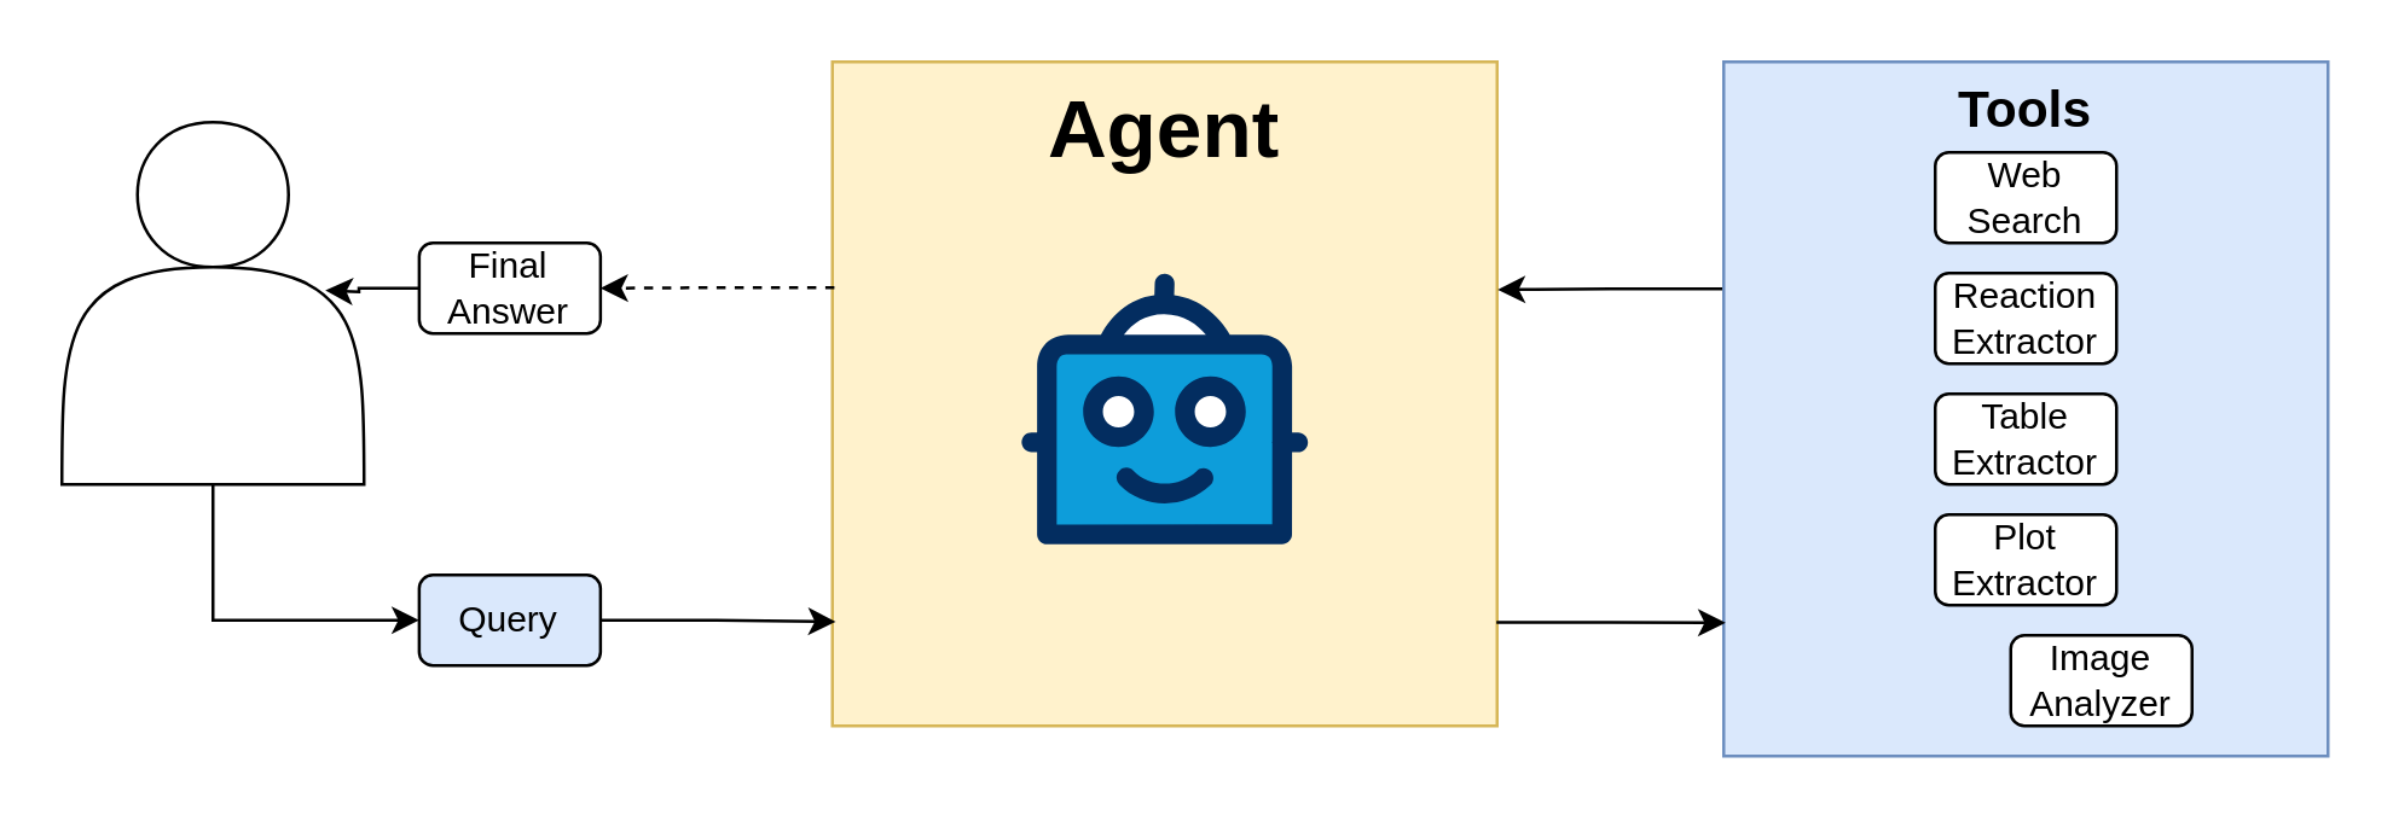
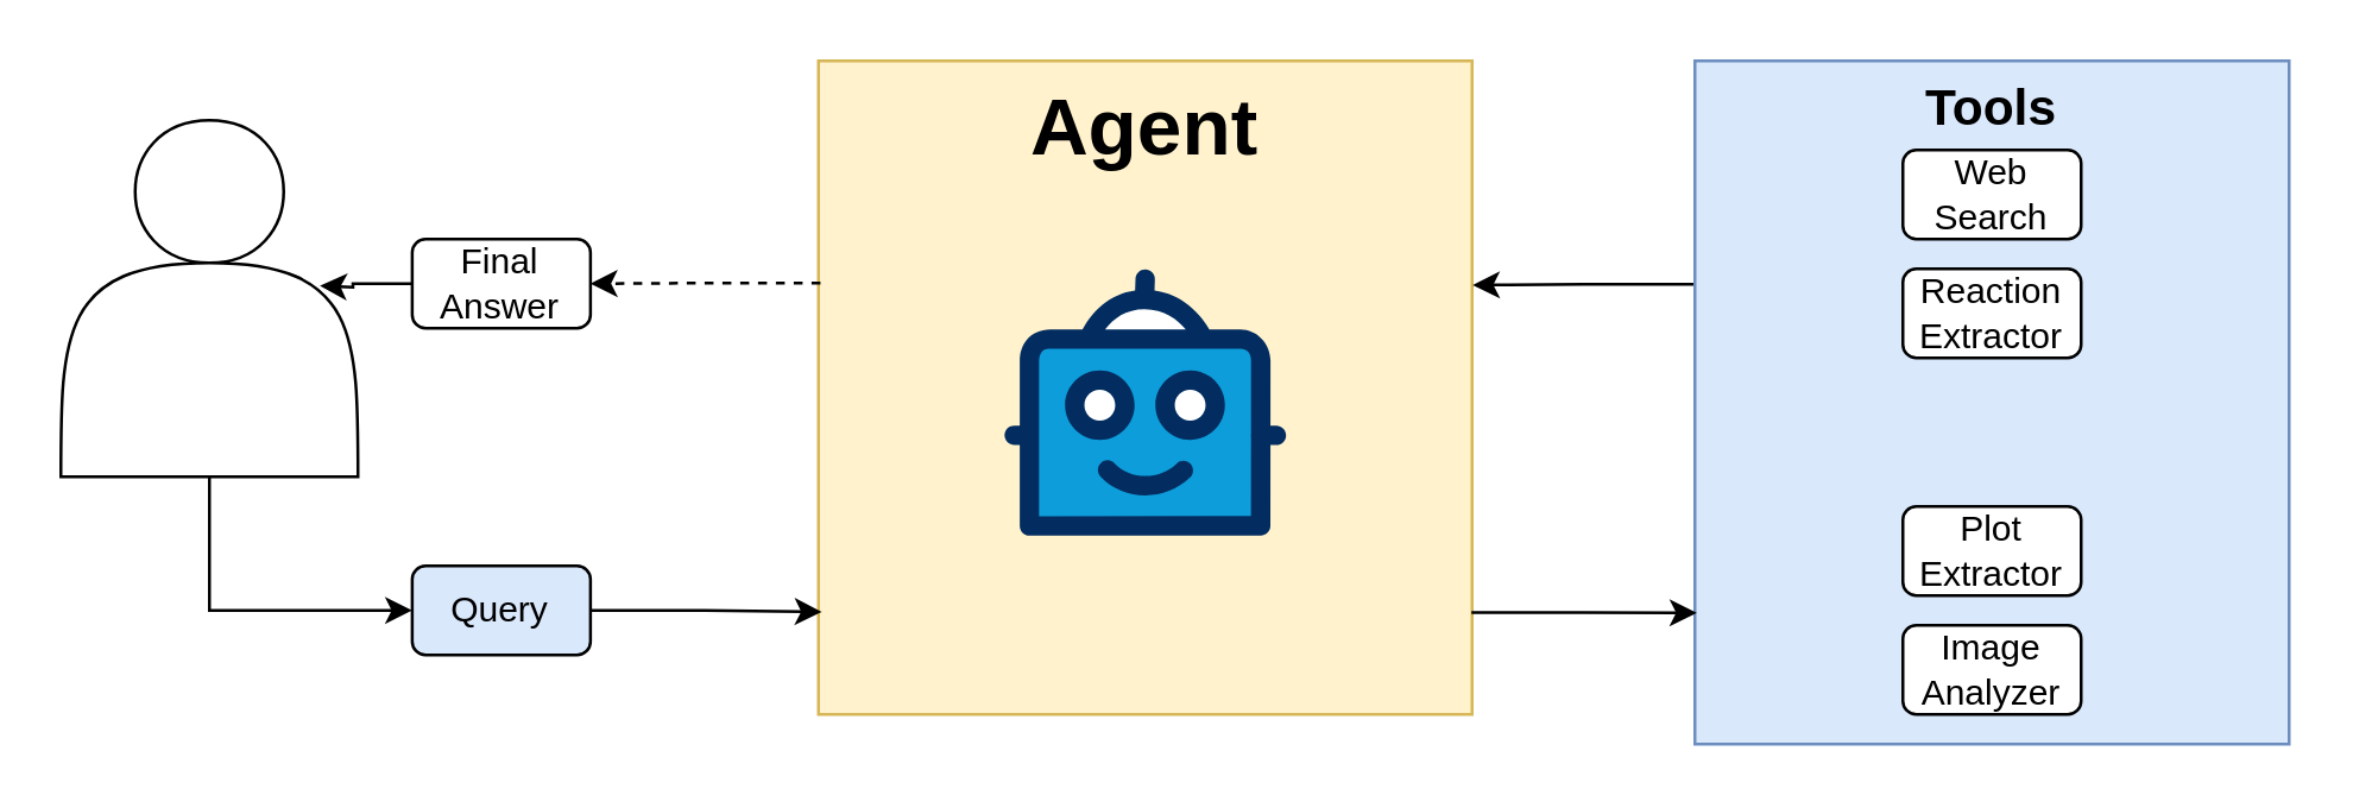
  <mxCell id="0" />
  <mxCell id="1" parent="0" />
  <mxCell id="2" value="Agent" style="whiteSpace=wrap;html=1;aspect=fixed;fillColor=#fff2cc;strokeColor=#d6b656;verticalAlign=top;fontSize=27;fontStyle=1" parent="1" vertex="1"><mxGeometry x="275" y="20" width="220" height="220" as="geometry" /></mxCell>
  <mxCell id="3" style="edgeStyle=orthogonalEdgeStyle;rounded=0;orthogonalLoop=1;jettySize=auto;html=1;entryX=0.005;entryY=0.843;entryDx=0;entryDy=0;entryPerimeter=0;" parent="1" source="4" target="2" edge="1"><mxGeometry relative="1" as="geometry" /></mxCell>
  <mxCell id="4" value="Query" style="rounded=1;whiteSpace=wrap;html=1;fontSize=12;glass=0;strokeWidth=1;shadow=0;fillColor=#dae8fc;" parent="1" vertex="1"><mxGeometry x="138.25" y="190" width="60" height="30" as="geometry" /></mxCell>
  <mxCell id="5" style="edgeStyle=orthogonalEdgeStyle;rounded=0;orthogonalLoop=1;jettySize=auto;html=1;entryX=0;entryY=0.5;entryDx=0;entryDy=0;exitX=0.5;exitY=1;exitDx=0;exitDy=0;" parent="1" source="6" target="4" edge="1"><mxGeometry relative="1" as="geometry" /></mxCell>
  <mxCell id="6" value="" style="shape=actor;whiteSpace=wrap;html=1;" parent="1" vertex="1"><mxGeometry x="20" y="40" width="100" height="120" as="geometry" /></mxCell>
  <mxCell id="7" value="" style="verticalLabelPosition=bottom;aspect=fixed;html=1;shape=mxgraph.salesforce.bots;" parent="1" vertex="1"><mxGeometry x="337.63" y="90" width="94.75" height="90" as="geometry" /></mxCell>
  <mxCell id="8" value="Final&lt;div&gt;Answer&lt;/div&gt;" style="rounded=1;whiteSpace=wrap;html=1;fontSize=12;glass=0;strokeWidth=1;shadow=0;" parent="1" vertex="1"><mxGeometry x="138.25" y="80" width="60" height="30" as="geometry" /></mxCell>
  <mxCell id="9" style="edgeStyle=orthogonalEdgeStyle;rounded=0;orthogonalLoop=1;jettySize=auto;html=1;entryX=1.001;entryY=0.343;entryDx=0;entryDy=0;entryPerimeter=0;exitX=0.006;exitY=0.327;exitDx=0;exitDy=0;exitPerimeter=0;" parent="1" source="10" target="2" edge="1"><mxGeometry relative="1" as="geometry"><mxPoint x="510" y="70" as="targetPoint" /></mxGeometry></mxCell>
  <mxCell id="10" value="Tools" style="rounded=0;whiteSpace=wrap;html=1;fillColor=#dae8fc;strokeColor=#6c8ebf;fontSize=17;verticalAlign=top;fontStyle=1" parent="1" vertex="1"><mxGeometry x="570" y="20" width="200" height="230" as="geometry" /></mxCell>
  <mxCell id="11" value="Web Search" style="rounded=1;whiteSpace=wrap;html=1;fontSize=12;glass=0;strokeWidth=1;shadow=0;" parent="1" vertex="1"><mxGeometry x="640" y="50" width="60" height="30" as="geometry" /></mxCell>
  <mxCell id="12" style="edgeStyle=orthogonalEdgeStyle;rounded=0;orthogonalLoop=1;jettySize=auto;html=1;entryX=1;entryY=0.5;entryDx=0;entryDy=0;exitX=0.003;exitY=0.34;exitDx=0;exitDy=0;exitPerimeter=0;dashed=1;" parent="1" source="2" target="8" edge="1"><mxGeometry relative="1" as="geometry"><mxPoint x="280" y="100" as="sourcePoint" /></mxGeometry></mxCell>
  <mxCell id="13" style="edgeStyle=orthogonalEdgeStyle;rounded=0;orthogonalLoop=1;jettySize=auto;html=1;entryX=0.003;entryY=0.808;entryDx=0;entryDy=0;entryPerimeter=0;exitX=0.999;exitY=0.844;exitDx=0;exitDy=0;exitPerimeter=0;" parent="1" source="2" target="10" edge="1"><mxGeometry relative="1" as="geometry"><mxPoint x="488.3" y="205" as="sourcePoint" /></mxGeometry></mxCell>
  <mxCell id="14" style="edgeStyle=orthogonalEdgeStyle;rounded=0;orthogonalLoop=1;jettySize=auto;html=1;entryX=0.965;entryY=0.971;entryDx=0;entryDy=0;entryPerimeter=0;" parent="1" source="8" edge="1"><mxGeometry relative="1" as="geometry"><mxPoint x="107.178" y="95.714" as="targetPoint" /></mxGeometry></mxCell>
  <mxCell id="15" value="Reaction Extractor" style="rounded=1;whiteSpace=wrap;html=1;fontSize=12;glass=0;strokeWidth=1;shadow=0;" vertex="1" parent="1"><mxGeometry x="640" y="90" width="60" height="30" as="geometry" /></mxCell>
- <mxCell id="16" value="Table Extractor" style="rounded=1;whiteSpace=wrap;html=1;fontSize=12;glass=0;strokeWidth=1;shadow=0;" vertex="1" parent="1"><mxGeometry x="640" y="130" width="60" height="30" as="geometry" /></mxCell>
  <mxCell id="17" value="Plot Extractor" style="rounded=1;whiteSpace=wrap;html=1;fontSize=12;glass=0;strokeWidth=1;shadow=0;" vertex="1" parent="1"><mxGeometry x="640" y="170" width="60" height="30" as="geometry" /></mxCell>
- <mxCell id="18" value="Image Analyzer" style="rounded=1;whiteSpace=wrap;html=1;fontSize=12;glass=0;strokeWidth=1;shadow=0;" vertex="1" parent="1"><mxGeometry x="665" y="210" width="60" height="30" as="geometry" /></mxCell>
+ <mxCell id="18" value="Image Analyzer" style="rounded=1;whiteSpace=wrap;html=1;fontSize=12;glass=0;strokeWidth=1;shadow=0;" vertex="1" parent="1"><mxGeometry x="640" y="210" width="60" height="30" as="geometry" /></mxCell>
